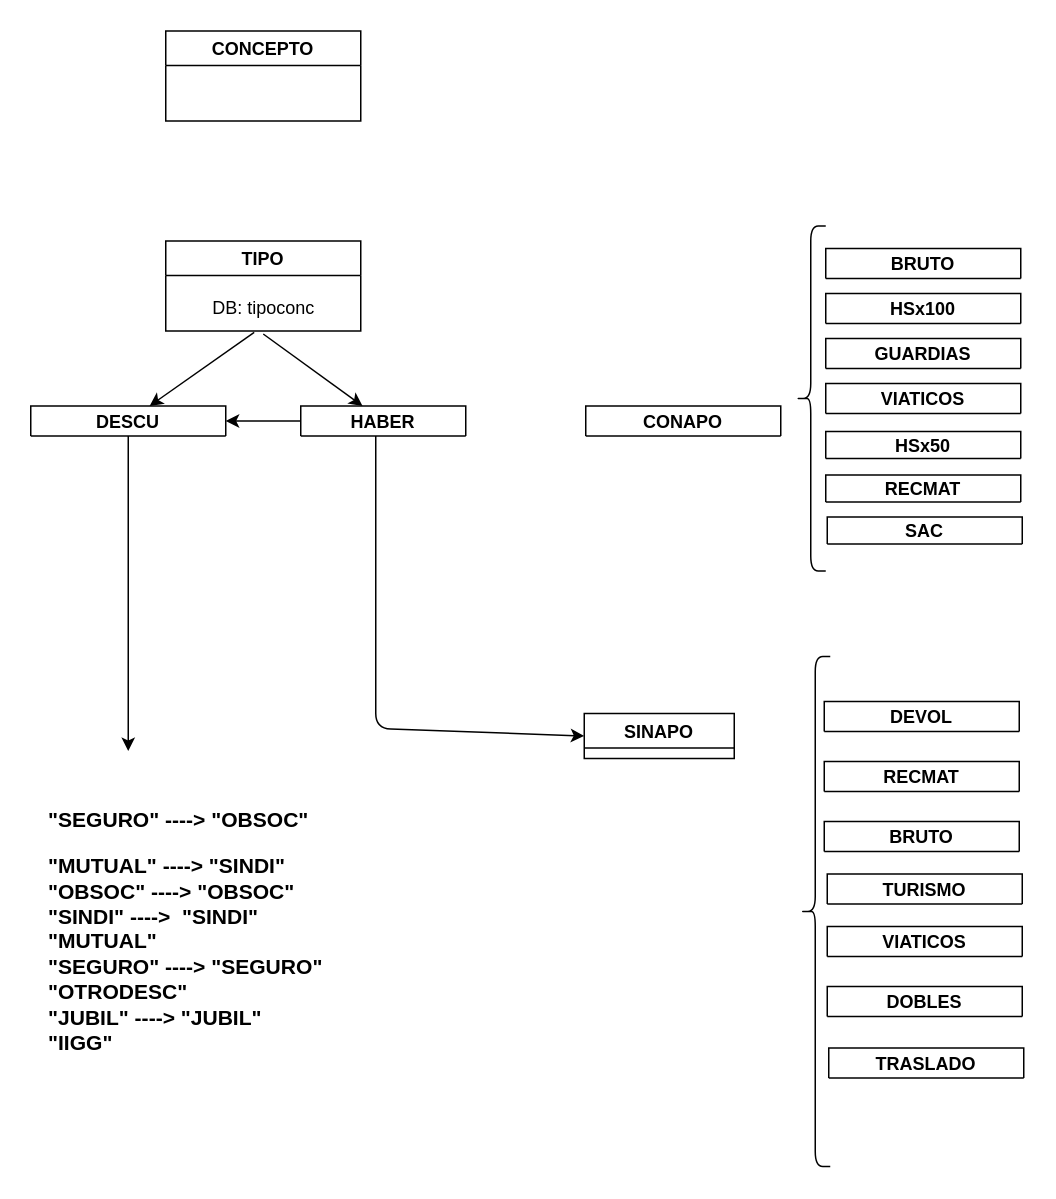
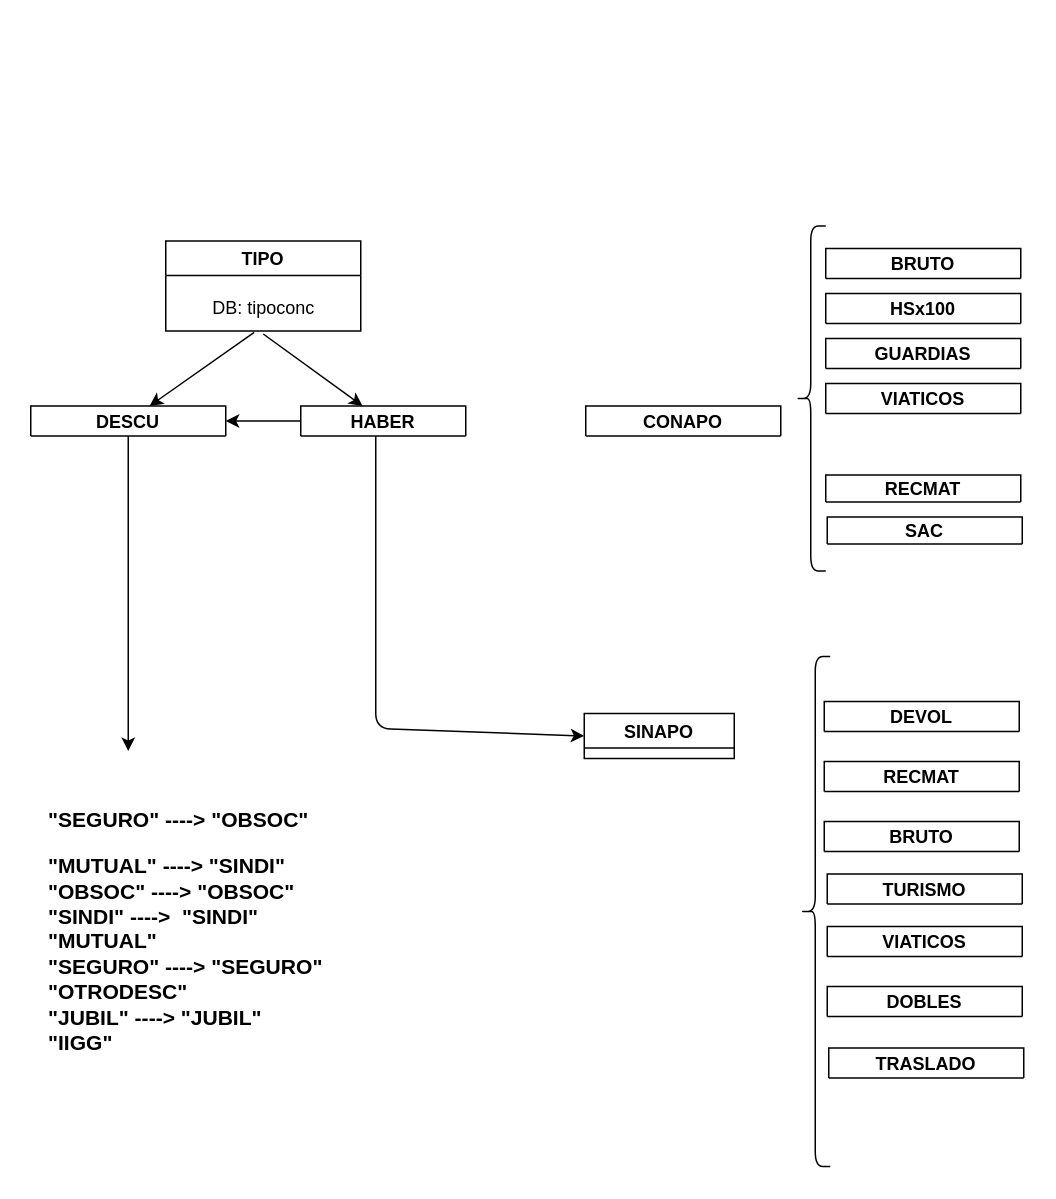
  <mxCell id="0" />
  <mxCell id="1" parent="0" />
- <mxCell id="2" value="CONCEPTO" style="swimlane;" parent="1" vertex="1"><mxGeometry x="110" y="20" width="130" height="60" as="geometry" /></mxCell>
  <mxCell id="3" style="edgeStyle=none;html=1;exitX=0.5;exitY=1.067;exitDx=0;exitDy=0;exitPerimeter=0;" parent="1" source="6" target="11" edge="1"><mxGeometry relative="1" as="geometry" /></mxCell>
  <mxCell id="4" style="edgeStyle=none;html=1;exitX=0.433;exitY=1.033;exitDx=0;exitDy=0;exitPerimeter=0;" parent="1" source="6" target="8" edge="1"><mxGeometry relative="1" as="geometry" /></mxCell>
  <mxCell id="5" value="TIPO" style="swimlane;" parent="1" vertex="1"><mxGeometry x="110" y="160" width="130" height="60" as="geometry" /></mxCell>
  <mxCell id="6" value="DB: tipoconc" style="text;html=1;align=center;verticalAlign=middle;resizable=0;points=[];autosize=1;strokeColor=none;fillColor=none;" parent="5" vertex="1"><mxGeometry x="20" y="30" width="90" height="30" as="geometry" /></mxCell>
  <mxCell id="7" style="edgeStyle=none;html=1;" edge="1" parent="1" source="8"><mxGeometry relative="1" as="geometry"><mxPoint x="85" y="500" as="targetPoint" /></mxGeometry></mxCell>
  <mxCell id="8" value="DESCU" style="swimlane;" parent="1" vertex="1"><mxGeometry x="20" y="270" width="130" height="20" as="geometry" /></mxCell>
  <mxCell id="9" style="edgeStyle=none;html=1;exitX=1;exitY=0.5;exitDx=0;exitDy=0;" parent="1" source="11" target="8" edge="1"><mxGeometry relative="1" as="geometry"><mxPoint x="380" y="280" as="targetPoint" /></mxGeometry></mxCell>
  <mxCell id="10" style="edgeStyle=none;html=1;entryX=0;entryY=0.5;entryDx=0;entryDy=0;" parent="1" target="12" edge="1"><mxGeometry relative="1" as="geometry"><mxPoint x="250" y="290" as="sourcePoint" /><Array as="points"><mxPoint x="250" y="485" /></Array></mxGeometry></mxCell>
  <mxCell id="11" value="HABER" style="swimlane;" parent="1" vertex="1"><mxGeometry x="200" y="270" width="110" height="20" as="geometry" /></mxCell>
  <mxCell id="12" value="SINAPO" style="swimlane;" parent="1" vertex="1"><mxGeometry x="389" y="475" width="100" height="30" as="geometry" /></mxCell>
  <mxCell id="13" value="CONAPO" style="swimlane;startSize=20;" parent="1" vertex="1"><mxGeometry x="390" y="270" width="130" height="20" as="geometry" /></mxCell>
  <mxCell id="14" value="TURISMO" style="swimlane;startSize=20;" parent="1" vertex="1"><mxGeometry x="551" y="582" width="130" height="20" as="geometry" /></mxCell>
  <mxCell id="15" value="VIATICOS" style="swimlane;startSize=23;" parent="1" vertex="1"><mxGeometry x="551" y="617" width="130" height="20" as="geometry" /></mxCell>
  <mxCell id="16" value="HSx100" style="swimlane;" parent="1" vertex="1"><mxGeometry x="550" y="195" width="130" height="20" as="geometry" /></mxCell>
- <mxCell id="17" value="HSx50" style="swimlane;" parent="1" vertex="1"><mxGeometry x="550" y="287" width="130" height="18" as="geometry" /></mxCell>
  <mxCell id="18" value="BRUTO" style="swimlane;startSize=23;" parent="1" vertex="1"><mxGeometry x="549" y="547" width="130" height="20" as="geometry" /></mxCell>
  <mxCell id="19" value="DEVOL" style="swimlane;startSize=23;" parent="1" vertex="1"><mxGeometry x="549" y="467" width="130" height="20" as="geometry" /></mxCell>
  <mxCell id="20" value="RECMAT" style="swimlane;startSize=23;" parent="1" vertex="1"><mxGeometry x="549" y="507" width="130" height="20" as="geometry" /></mxCell>
  <mxCell id="21" value="" style="shape=curlyBracket;whiteSpace=wrap;html=1;rounded=1;labelPosition=left;verticalLabelPosition=middle;align=right;verticalAlign=middle;" vertex="1" parent="1"><mxGeometry x="533" y="437" width="20" height="340" as="geometry" /></mxCell>
  <mxCell id="22" value="DOBLES" style="swimlane;startSize=23;" parent="1" vertex="1"><mxGeometry x="551" y="657" width="130" height="20" as="geometry" /></mxCell>
  <mxCell id="23" value="GUARDIAS" style="swimlane;startSize=23;" parent="1" vertex="1"><mxGeometry x="550" y="225" width="130" height="20" as="geometry" /></mxCell>
  <mxCell id="24" value="TRASLADO" style="swimlane;startSize=23;" vertex="1" parent="1"><mxGeometry x="552" y="698" width="130" height="20" as="geometry" /></mxCell>
  <mxCell id="25" value="" style="shape=curlyBracket;whiteSpace=wrap;html=1;rounded=1;labelPosition=left;verticalLabelPosition=middle;align=right;verticalAlign=middle;" vertex="1" parent="1"><mxGeometry x="530" y="150" width="20" height="230" as="geometry" /></mxCell>
  <mxCell id="26" value="BRUTO" style="swimlane;startSize=23;" vertex="1" parent="1"><mxGeometry x="550" y="165" width="130" height="20" as="geometry" /></mxCell>
  <mxCell id="27" value="VIATICOS" style="swimlane;startSize=23;" vertex="1" parent="1"><mxGeometry x="550" y="255" width="130" height="20" as="geometry" /></mxCell>
  <mxCell id="28" value="RECMAT" style="swimlane;" vertex="1" parent="1"><mxGeometry x="550" y="316" width="130" height="18" as="geometry" /></mxCell>
  <mxCell id="29" value="SAC" style="swimlane;" vertex="1" parent="1"><mxGeometry x="551" y="344" width="130" height="18" as="geometry" /></mxCell>
  <mxCell id="30" value="&lt;p style=&quot;line-height: 140%;&quot;&gt;&lt;/p&gt;&lt;h3&gt;&lt;/h3&gt;&lt;h3&gt;&quot;SEGURO&quot; ----&amp;gt; &quot;OBSOC&quot;&lt;/h3&gt;&lt;h3&gt;&quot;MUTUAL&quot; ----&amp;gt;&amp;nbsp;&quot;SINDI&quot;&lt;br&gt;&quot;OBSOC&quot; ----&amp;gt;&amp;nbsp;&quot;OBSOC&quot;&lt;br&gt;&quot;SINDI&quot; ----&amp;gt;&amp;nbsp;&amp;nbsp;&quot;SINDI&quot;&lt;br&gt;&quot;MUTUAL&quot;&amp;nbsp;&lt;br&gt;&quot;SEGURO&quot; ----&amp;gt;&amp;nbsp;&quot;SEGURO&quot;&lt;br&gt;&quot;OTRODESC&quot;&amp;nbsp;&lt;br&gt;&quot;JUBIL&quot; ----&amp;gt;&amp;nbsp;&quot;JUBIL&quot;&lt;br&gt;&quot;IIGG&quot;&amp;nbsp;&lt;/h3&gt;&lt;p&gt;&lt;/p&gt;" style="text;whiteSpace=wrap;html=1;perimeterSpacing=4;strokeWidth=2;" vertex="1" parent="1"><mxGeometry x="30" y="517" width="250" height="213" as="geometry" /></mxCell>
